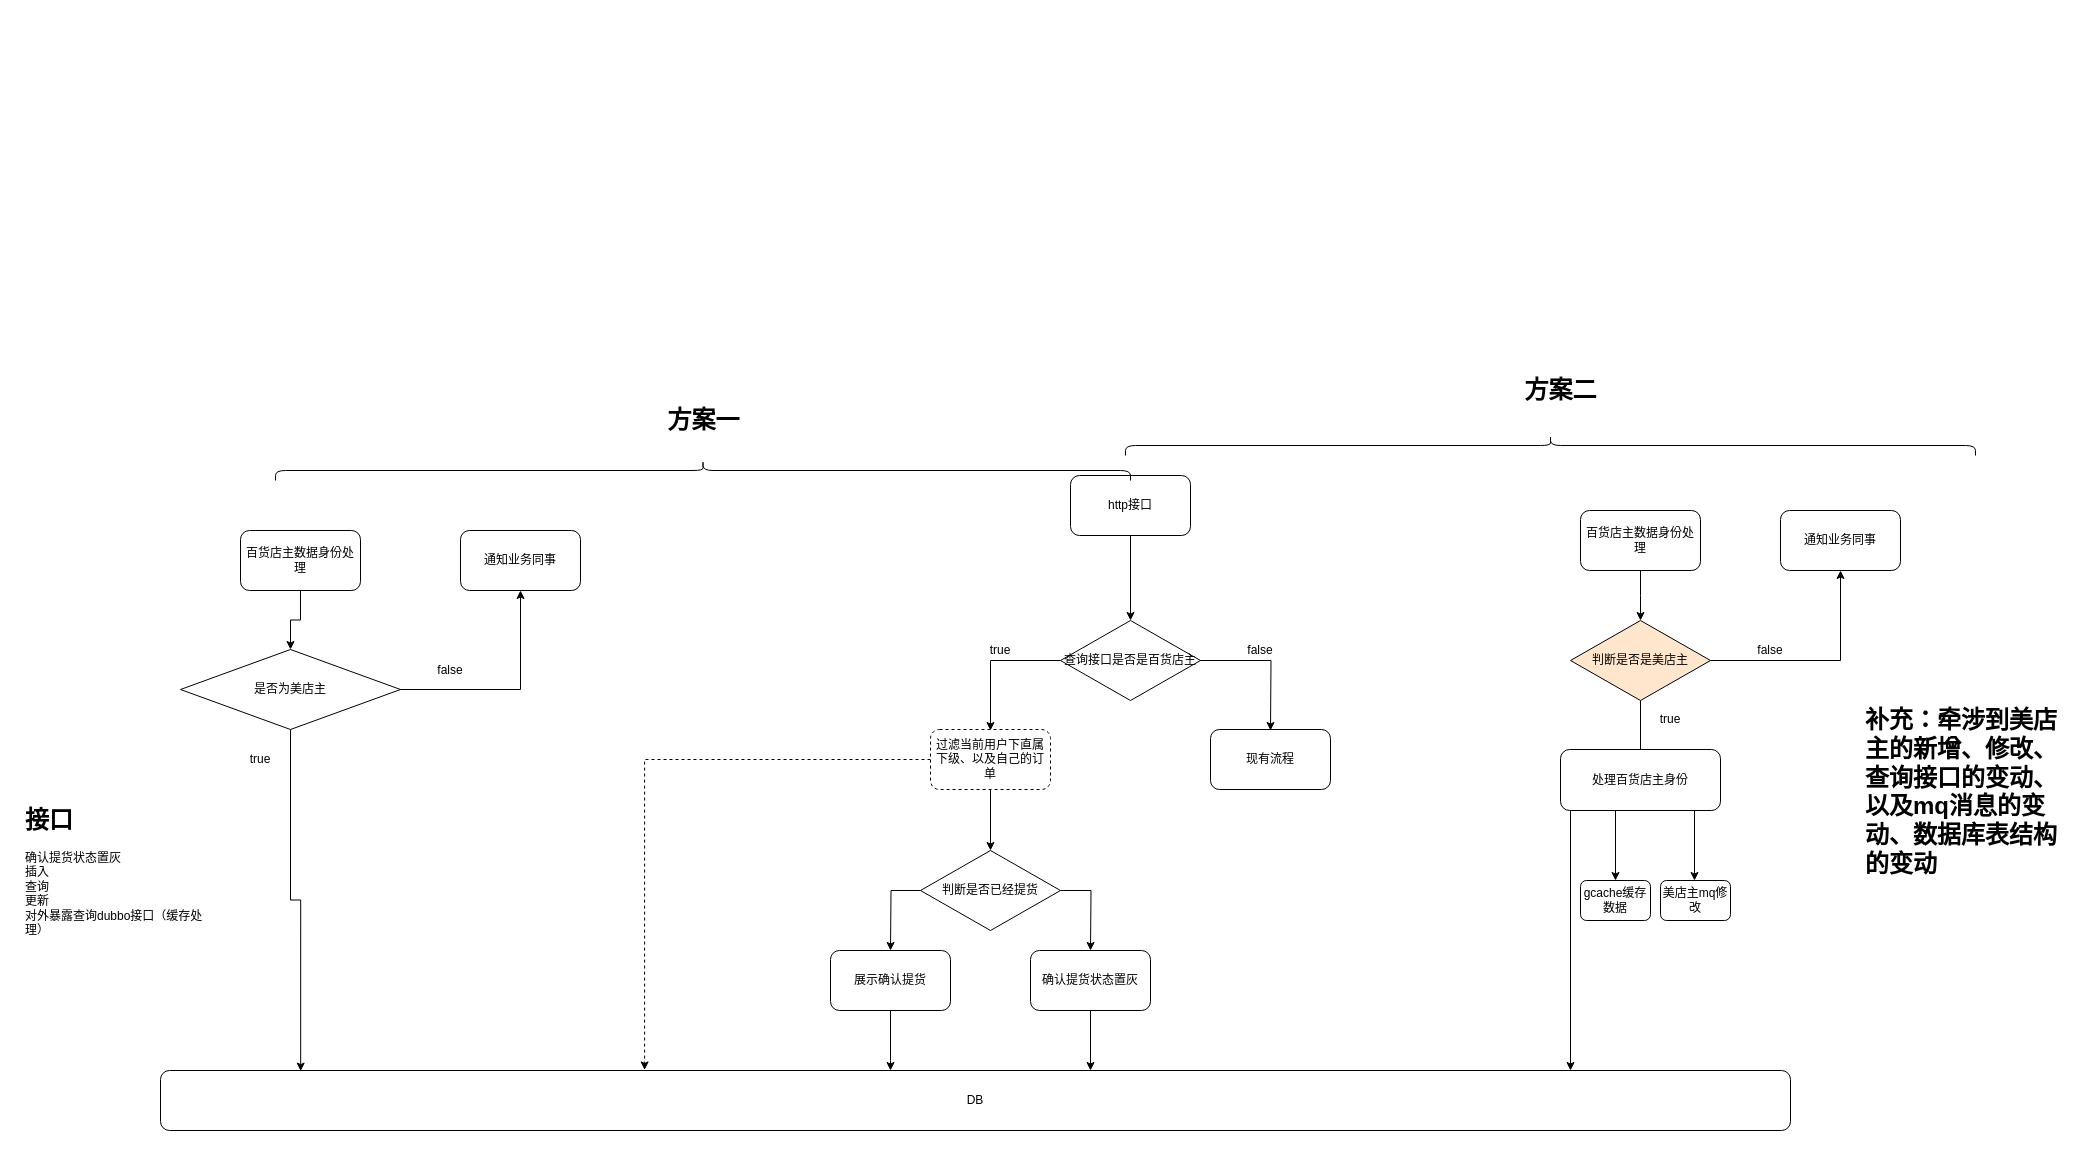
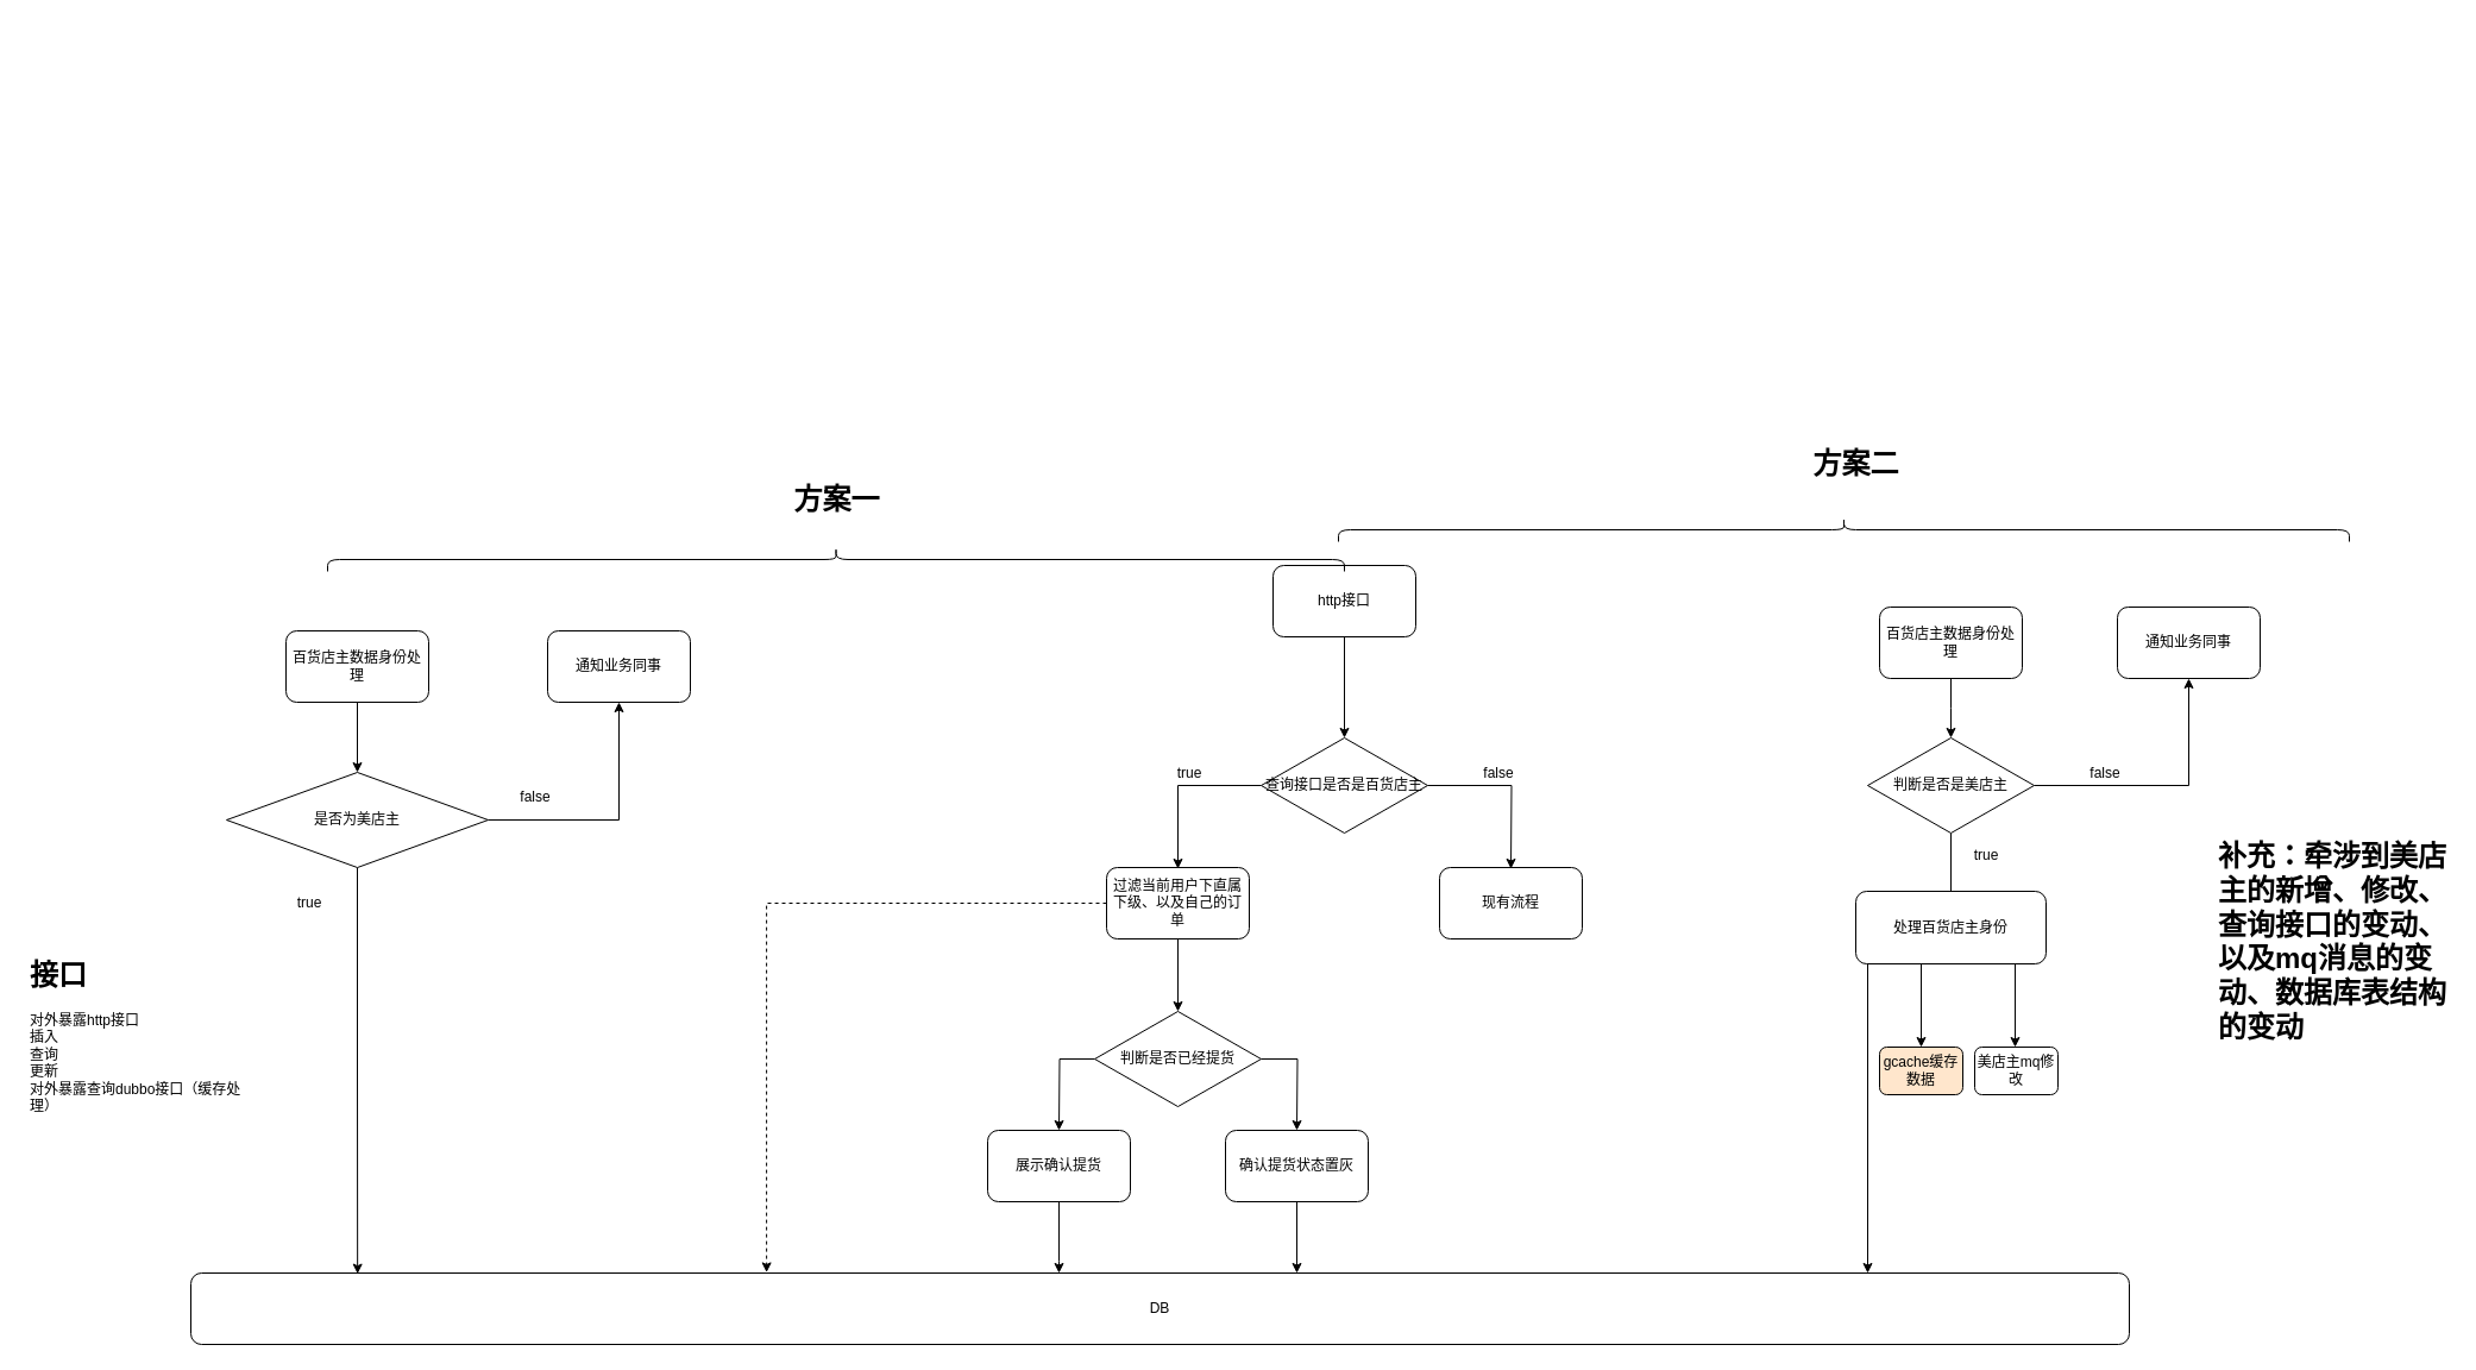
  <mxCell id="0" />
  <mxCell id="1" parent="0" />
  <mxCell id="2" value="" style="edgeStyle=orthogonalEdgeStyle;rounded=0;orthogonalLoop=1;jettySize=auto;html=1;" edge="1" parent="1" source="3"><mxGeometry relative="1" as="geometry"><mxPoint x="1130" y="620" as="targetPoint" /></mxGeometry></mxCell>
  <mxCell id="3" value="http接口" style="rounded=1;whiteSpace=wrap;html=1;" vertex="1" parent="1"><mxGeometry x="1070" y="475" width="120" height="60" as="geometry" /></mxCell>
  <mxCell id="4" style="edgeStyle=orthogonalEdgeStyle;rounded=0;orthogonalLoop=1;jettySize=auto;html=1;entryX=0.5;entryY=0.017;entryDx=0;entryDy=0;entryPerimeter=0;" edge="1" parent="1" source="6" target="12"><mxGeometry relative="1" as="geometry"><mxPoint x="990" y="720" as="targetPoint" /></mxGeometry></mxCell>
  <mxCell id="5" style="edgeStyle=orthogonalEdgeStyle;rounded=0;orthogonalLoop=1;jettySize=auto;html=1;" edge="1" parent="1" source="6"><mxGeometry relative="1" as="geometry"><mxPoint x="1270" y="730" as="targetPoint" /></mxGeometry></mxCell>
  <mxCell id="6" value="查询接口是否是百货店主" style="rhombus;whiteSpace=wrap;html=1;" vertex="1" parent="1"><mxGeometry x="1060" y="620" width="140" height="80" as="geometry" /></mxCell>
  <mxCell id="7" value="true" style="text;html=1;strokeColor=none;fillColor=none;align=center;verticalAlign=middle;whiteSpace=wrap;rounded=0;" vertex="1" parent="1"><mxGeometry x="980" y="640" width="40" height="20" as="geometry" /></mxCell>
  <mxCell id="8" value="false" style="text;html=1;strokeColor=none;fillColor=none;align=center;verticalAlign=middle;whiteSpace=wrap;rounded=0;" vertex="1" parent="1"><mxGeometry x="1240" y="640" width="40" height="20" as="geometry" /></mxCell>
  <mxCell id="9" value="现有流程" style="rounded=1;whiteSpace=wrap;html=1;" vertex="1" parent="1"><mxGeometry x="1210" y="729" width="120" height="60" as="geometry" /></mxCell>
  <mxCell id="10" value="" style="edgeStyle=orthogonalEdgeStyle;rounded=0;orthogonalLoop=1;jettySize=auto;html=1;" edge="1" parent="1" source="12"><mxGeometry relative="1" as="geometry"><mxPoint x="990" y="850" as="targetPoint" /></mxGeometry></mxCell>
  <mxCell id="11" style="edgeStyle=orthogonalEdgeStyle;rounded=0;orthogonalLoop=1;jettySize=auto;html=1;exitX=0;exitY=0.5;exitDx=0;exitDy=0;entryX=0.297;entryY=-0.009;entryDx=0;entryDy=0;entryPerimeter=0;dashed=1;" edge="1" parent="1" source="12" target="20"><mxGeometry relative="1" as="geometry" /></mxCell>
- <mxCell id="12" value="&lt;span style=&quot;white-space: normal&quot;&gt;过滤当前用户下直属下级、以及自己的订单&lt;/span&gt;" style="rounded=1;whiteSpace=wrap;html=1;dashed=1;" vertex="1" parent="1"><mxGeometry x="930" y="729" width="120" height="60" as="geometry" /></mxCell>
+ <mxCell id="12" value="&lt;span style=&quot;white-space: normal&quot;&gt;过滤当前用户下直属下级、以及自己的订单&lt;/span&gt;" style="rounded=1;whiteSpace=wrap;html=1;" vertex="1" parent="1"><mxGeometry x="930" y="729" width="120" height="60" as="geometry" /></mxCell>
  <mxCell id="13" style="edgeStyle=orthogonalEdgeStyle;rounded=0;orthogonalLoop=1;jettySize=auto;html=1;" edge="1" parent="1" source="15"><mxGeometry relative="1" as="geometry"><mxPoint x="890" y="950" as="targetPoint" /></mxGeometry></mxCell>
  <mxCell id="14" style="edgeStyle=orthogonalEdgeStyle;rounded=0;orthogonalLoop=1;jettySize=auto;html=1;" edge="1" parent="1" source="15"><mxGeometry relative="1" as="geometry"><mxPoint x="1090" y="950" as="targetPoint" /></mxGeometry></mxCell>
  <mxCell id="15" value="判断是否已经提货" style="rhombus;whiteSpace=wrap;html=1;" vertex="1" parent="1"><mxGeometry x="920" y="850" width="140" height="80" as="geometry" /></mxCell>
  <mxCell id="16" value="" style="edgeStyle=orthogonalEdgeStyle;rounded=0;orthogonalLoop=1;jettySize=auto;html=1;" edge="1" parent="1" source="17" target="20"><mxGeometry relative="1" as="geometry"><Array as="points"><mxPoint x="890" y="1060" /><mxPoint x="890" y="1060" /></Array></mxGeometry></mxCell>
  <mxCell id="17" value="展示确认提货" style="rounded=1;whiteSpace=wrap;html=1;" vertex="1" parent="1"><mxGeometry x="830" y="950" width="120" height="60" as="geometry" /></mxCell>
  <mxCell id="18" value="" style="edgeStyle=orthogonalEdgeStyle;rounded=0;orthogonalLoop=1;jettySize=auto;html=1;" edge="1" parent="1" source="19" target="20"><mxGeometry relative="1" as="geometry"><Array as="points"><mxPoint x="1090" y="1070" /><mxPoint x="1090" y="1070" /></Array></mxGeometry></mxCell>
  <mxCell id="19" value="确认提货状态置灰" style="rounded=1;whiteSpace=wrap;html=1;" vertex="1" parent="1"><mxGeometry x="1030" y="950" width="120" height="60" as="geometry" /></mxCell>
  <mxCell id="20" value="DB" style="rounded=1;whiteSpace=wrap;html=1;" vertex="1" parent="1"><mxGeometry x="160" y="1070" width="1630" height="60" as="geometry" /></mxCell>
  <mxCell id="21" style="edgeStyle=orthogonalEdgeStyle;rounded=0;orthogonalLoop=1;jettySize=auto;html=1;entryX=0.5;entryY=0;entryDx=0;entryDy=0;" edge="1" parent="1" source="22" target="25"><mxGeometry relative="1" as="geometry" /></mxCell>
  <mxCell id="22" value="百货店主数据身份处理" style="rounded=1;whiteSpace=wrap;html=1;" vertex="1" parent="1"><mxGeometry x="240" y="530" width="120" height="60" as="geometry" /></mxCell>
  <mxCell id="23" style="edgeStyle=orthogonalEdgeStyle;rounded=0;orthogonalLoop=1;jettySize=auto;html=1;entryX=0.086;entryY=0.01;entryDx=0;entryDy=0;entryPerimeter=0;" edge="1" parent="1" source="25" target="20"><mxGeometry relative="1" as="geometry"><mxPoint x="300" y="1060" as="targetPoint" /></mxGeometry></mxCell>
  <mxCell id="24" style="edgeStyle=orthogonalEdgeStyle;rounded=0;orthogonalLoop=1;jettySize=auto;html=1;entryX=0.5;entryY=1;entryDx=0;entryDy=0;" edge="1" parent="1" source="25" target="28"><mxGeometry relative="1" as="geometry"><mxPoint x="520" y="630" as="targetPoint" /></mxGeometry></mxCell>
- <mxCell id="25" value="是否为美店主" style="rhombus;whiteSpace=wrap;html=1;" vertex="1" parent="1"><mxGeometry x="180" y="649" width="220" height="80" as="geometry" /></mxCell>
+ <mxCell id="25" value="是否为美店主" style="rhombus;whiteSpace=wrap;html=1;" vertex="1" parent="1"><mxGeometry x="190" y="649" width="220" height="80" as="geometry" /></mxCell>
  <mxCell id="26" value="true" style="text;html=1;strokeColor=none;fillColor=none;align=center;verticalAlign=middle;whiteSpace=wrap;rounded=0;" vertex="1" parent="1"><mxGeometry x="240" y="749" width="40" height="20" as="geometry" /></mxCell>
  <mxCell id="27" value="false" style="text;html=1;strokeColor=none;fillColor=none;align=center;verticalAlign=middle;whiteSpace=wrap;rounded=0;" vertex="1" parent="1"><mxGeometry x="430" y="660" width="40" height="20" as="geometry" /></mxCell>
  <mxCell id="28" value="通知业务同事" style="rounded=1;whiteSpace=wrap;html=1;" vertex="1" parent="1"><mxGeometry x="460" y="530" width="120" height="60" as="geometry" /></mxCell>
  <mxCell id="29" style="edgeStyle=orthogonalEdgeStyle;rounded=0;orthogonalLoop=1;jettySize=auto;html=1;" edge="1" parent="1" source="30"><mxGeometry relative="1" as="geometry"><mxPoint x="1640" y="620" as="targetPoint" /></mxGeometry></mxCell>
  <mxCell id="30" value="百货店主数据身份处理" style="rounded=1;whiteSpace=wrap;html=1;" vertex="1" parent="1"><mxGeometry x="1580" y="510" width="120" height="60" as="geometry" /></mxCell>
  <mxCell id="31" style="edgeStyle=orthogonalEdgeStyle;rounded=0;orthogonalLoop=1;jettySize=auto;html=1;exitX=1;exitY=0.5;exitDx=0;exitDy=0;entryX=0.5;entryY=1;entryDx=0;entryDy=0;" edge="1" parent="1" source="33" target="34"><mxGeometry relative="1" as="geometry"><mxPoint x="1810" y="600" as="targetPoint" /></mxGeometry></mxCell>
  <mxCell id="32" style="edgeStyle=orthogonalEdgeStyle;rounded=0;orthogonalLoop=1;jettySize=auto;html=1;exitX=0.5;exitY=1;exitDx=0;exitDy=0;entryX=0.5;entryY=0;entryDx=0;entryDy=0;endArrow=none;" edge="1" parent="1" source="33" target="38"><mxGeometry relative="1" as="geometry"><mxPoint x="1640" y="740" as="targetPoint" /></mxGeometry></mxCell>
- <mxCell id="33" value="判断是否是美店主" style="rhombus;whiteSpace=wrap;html=1;fillColor=#ffe6cc;" vertex="1" parent="1"><mxGeometry x="1570" y="620" width="140" height="80" as="geometry" /></mxCell>
+ <mxCell id="33" value="判断是否是美店主" style="rhombus;whiteSpace=wrap;html=1;" vertex="1" parent="1"><mxGeometry x="1570" y="620" width="140" height="80" as="geometry" /></mxCell>
  <mxCell id="34" value="通知业务同事" style="rounded=1;whiteSpace=wrap;html=1;" vertex="1" parent="1"><mxGeometry x="1780" y="510" width="120" height="60" as="geometry" /></mxCell>
  <mxCell id="35" value="false" style="text;html=1;strokeColor=none;fillColor=none;align=center;verticalAlign=middle;whiteSpace=wrap;rounded=0;" vertex="1" parent="1"><mxGeometry x="1750" y="640" width="40" height="20" as="geometry" /></mxCell>
  <mxCell id="36" style="edgeStyle=orthogonalEdgeStyle;rounded=0;orthogonalLoop=1;jettySize=auto;html=1;exitX=0.25;exitY=1;exitDx=0;exitDy=0;" edge="1" parent="1" source="38" target="20"><mxGeometry relative="1" as="geometry"><Array as="points"><mxPoint x="1600" y="809" /><mxPoint x="1570" y="809" /></Array></mxGeometry></mxCell>
  <mxCell id="37" style="edgeStyle=orthogonalEdgeStyle;rounded=0;orthogonalLoop=1;jettySize=auto;html=1;exitX=0.25;exitY=1;exitDx=0;exitDy=0;entryX=0.25;entryY=0;entryDx=0;entryDy=0;" edge="1" parent="1"><mxGeometry relative="1" as="geometry"><mxPoint x="1617" y="810" as="sourcePoint" /><mxPoint x="1615" y="880" as="targetPoint" /><Array as="points"><mxPoint x="1615" y="810" /></Array></mxGeometry></mxCell>
  <mxCell id="38" value="处理百货店主身份" style="rounded=1;whiteSpace=wrap;html=1;" vertex="1" parent="1"><mxGeometry x="1560" y="749" width="160" height="61" as="geometry" /></mxCell>
  <mxCell id="39" value="true" style="text;html=1;strokeColor=none;fillColor=none;align=center;verticalAlign=middle;whiteSpace=wrap;rounded=0;" vertex="1" parent="1"><mxGeometry x="1650" y="709" width="40" height="20" as="geometry" /></mxCell>
- <mxCell id="40" value="gcache缓存数据" style="rounded=1;whiteSpace=wrap;html=1;" vertex="1" parent="1"><mxGeometry x="1580" y="880" width="70" height="40" as="geometry" /></mxCell>
+ <mxCell id="40" value="gcache缓存数据" style="rounded=1;whiteSpace=wrap;html=1;fillColor=#ffe6cc;" vertex="1" parent="1"><mxGeometry x="1580" y="880" width="70" height="40" as="geometry" /></mxCell>
  <mxCell id="41" value="美店主mq修改" style="rounded=1;whiteSpace=wrap;html=1;" vertex="1" parent="1"><mxGeometry x="1660" y="880" width="70" height="40" as="geometry" /></mxCell>
  <mxCell id="42" style="edgeStyle=orthogonalEdgeStyle;rounded=0;orthogonalLoop=1;jettySize=auto;html=1;exitX=0.25;exitY=1;exitDx=0;exitDy=0;entryX=0.25;entryY=0;entryDx=0;entryDy=0;" edge="1" parent="1"><mxGeometry relative="1" as="geometry"><mxPoint x="1696" y="810" as="sourcePoint" /><mxPoint x="1694" y="880" as="targetPoint" /><Array as="points"><mxPoint x="1694" y="810" /></Array></mxGeometry></mxCell>
  <mxCell id="43" value="&lt;h1&gt;补充：牵涉到美店主的新增、修改、查询接口的变动、以及mq消息的变动、数据库表结构的变动&lt;/h1&gt;" style="text;html=1;strokeColor=none;fillColor=none;spacing=5;spacingTop=-20;whiteSpace=wrap;overflow=hidden;rounded=0;" vertex="1" parent="1"><mxGeometry x="1860" y="700" width="200" height="210" as="geometry" /></mxCell>
- <mxCell id="44" value="&lt;h1&gt;接口&lt;/h1&gt;&lt;div&gt;确认提货状态置灰&lt;/div&gt;&lt;div&gt;插入&lt;/div&gt;&lt;div&gt;查询&lt;/div&gt;&lt;div&gt;更新&lt;/div&gt;&lt;div&gt;对外暴露查询dubbo接口（缓存处理）&lt;/div&gt;" style="text;html=1;strokeColor=none;fillColor=none;spacing=5;spacingTop=-20;whiteSpace=wrap;overflow=hidden;rounded=0;" vertex="1" parent="1"><mxGeometry x="20" y="800" width="190" height="180" as="geometry" /></mxCell>
+ <mxCell id="44" value="&lt;h1&gt;接口&lt;/h1&gt;&lt;div&gt;对外暴露http接口&lt;/div&gt;&lt;div&gt;插入&lt;/div&gt;&lt;div&gt;查询&lt;/div&gt;&lt;div&gt;更新&lt;/div&gt;&lt;div&gt;对外暴露查询dubbo接口（缓存处理）&lt;/div&gt;" style="text;html=1;strokeColor=none;fillColor=none;spacing=5;spacingTop=-20;whiteSpace=wrap;overflow=hidden;rounded=0;" vertex="1" parent="1"><mxGeometry x="20" y="800" width="190" height="180" as="geometry" /></mxCell>
  <mxCell id="45" value="" style="shape=curlyBracket;whiteSpace=wrap;html=1;rounded=1;rotation=90;" vertex="1" parent="1"><mxGeometry x="692.5" y="42.5" width="20" height="855" as="geometry" /></mxCell>
  <mxCell id="46" value="方案一" style="text;strokeColor=none;fillColor=none;html=1;fontSize=24;fontStyle=1;verticalAlign=middle;align=center;" vertex="1" parent="1"><mxGeometry x="653" y="400" width="100" height="40" as="geometry" /></mxCell>
  <mxCell id="47" value="" style="shape=curlyBracket;whiteSpace=wrap;html=1;rounded=1;rotation=90;" vertex="1" parent="1"><mxGeometry x="1540" y="20" width="20" height="850" as="geometry" /></mxCell>
  <mxCell id="48" value="方案二" style="text;strokeColor=none;fillColor=none;html=1;fontSize=24;fontStyle=1;verticalAlign=middle;align=center;" vertex="1" parent="1"><mxGeometry x="1510" y="370" width="100" height="40" as="geometry" /></mxCell>
